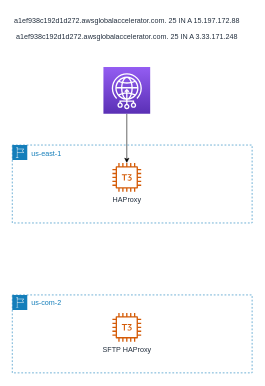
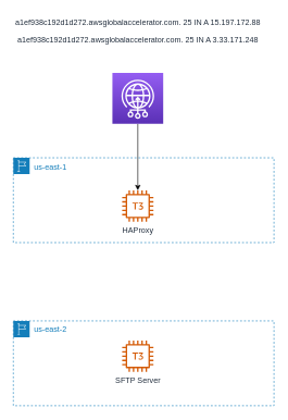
  <mxCell id="0" />
  <mxCell id="1" parent="0" />
  <mxCell id="2" style="edgeStyle=orthogonalEdgeStyle;rounded=0;orthogonalLoop=1;jettySize=auto;html=1;" edge="1" parent="1" source="3" target="5"><mxGeometry relative="1" as="geometry" /></mxCell>
  <mxCell id="3" value="&lt;br&gt;&lt;p class=&quot;p1&quot;&gt;a1ef938c192d1d272.awsglobalaccelerator.com. 25 IN A 15.197.172.88&lt;/p&gt;&lt;p class=&quot;p1&quot;&gt;a1ef938c192d1d272.awsglobalaccelerator.com. 25 IN A 3.33.171.248&lt;/p&gt;&lt;br&gt;&lt;br&gt;" style="sketch=0;points=[[0,0,0],[0.25,0,0],[0.5,0,0],[0.75,0,0],[1,0,0],[0,1,0],[0.25,1,0],[0.5,1,0],[0.75,1,0],[1,1,0],[0,0.25,0],[0,0.5,0],[0,0.75,0],[1,0.25,0],[1,0.5,0],[1,0.75,0]];outlineConnect=0;fontColor=#232F3E;gradientColor=#945DF2;gradientDirection=north;fillColor=#5A30B5;strokeColor=#ffffff;dashed=0;verticalLabelPosition=top;verticalAlign=bottom;align=center;html=1;fontSize=12;fontStyle=0;aspect=fixed;shape=mxgraph.aws4.resourceIcon;resIcon=mxgraph.aws4.global_accelerator;labelPosition=center;" vertex="1" parent="1"><mxGeometry x="172" y="20" width="78" height="78" as="geometry" /></mxCell>
  <mxCell id="4" value="us-east-1" style="points=[[0,0],[0.25,0],[0.5,0],[0.75,0],[1,0],[1,0.25],[1,0.5],[1,0.75],[1,1],[0.75,1],[0.5,1],[0.25,1],[0,1],[0,0.75],[0,0.5],[0,0.25]];outlineConnect=0;gradientColor=none;html=1;whiteSpace=wrap;fontSize=12;fontStyle=0;container=1;pointerEvents=0;collapsible=0;recursiveResize=0;shape=mxgraph.aws4.group;grIcon=mxgraph.aws4.group_region;strokeColor=#147EBA;fillColor=none;verticalAlign=top;align=left;spacingLeft=30;fontColor=#147EBA;dashed=1;" vertex="1" parent="1"><mxGeometry x="20" y="150" width="400" height="130" as="geometry" /></mxCell>
- <mxCell id="5" value="HAProxy" style="sketch=0;outlineConnect=0;fontColor=#232F3E;gradientColor=none;fillColor=#D45B07;strokeColor=none;dashed=0;verticalLabelPosition=bottom;verticalAlign=top;align=center;html=1;fontSize=12;fontStyle=0;aspect=fixed;pointerEvents=1;shape=mxgraph.aws4.t3_instance;" vertex="1" parent="4"><mxGeometry x="167" y="30" width="48" height="48" as="geometry" /></mxCell>
- <mxCell id="6" value="us-com-2" style="points=[[0,0],[0.25,0],[0.5,0],[0.75,0],[1,0],[1,0.25],[1,0.5],[1,0.75],[1,1],[0.75,1],[0.5,1],[0.25,1],[0,1],[0,0.75],[0,0.5],[0,0.25]];outlineConnect=0;gradientColor=none;html=1;whiteSpace=wrap;fontSize=12;fontStyle=0;container=1;pointerEvents=0;collapsible=0;recursiveResize=0;shape=mxgraph.aws4.group;grIcon=mxgraph.aws4.group_region;strokeColor=#147EBA;fillColor=none;verticalAlign=top;align=left;spacingLeft=30;fontColor=#147EBA;dashed=1;" vertex="1" parent="1"><mxGeometry x="20" y="400" width="400" height="130" as="geometry" /></mxCell>
- <mxCell id="7" value="SFTP HAProxy" style="sketch=0;outlineConnect=0;fontColor=#232F3E;gradientColor=none;fillColor=#D45B07;strokeColor=none;dashed=0;verticalLabelPosition=bottom;verticalAlign=top;align=center;html=1;fontSize=12;fontStyle=0;aspect=fixed;pointerEvents=1;shape=mxgraph.aws4.t3_instance;" vertex="1" parent="6"><mxGeometry x="167" y="30" width="48" height="48" as="geometry" /></mxCell>
+ <mxCell id="5" value="HAProxy" style="sketch=0;outlineConnect=0;fontColor=#232F3E;gradientColor=none;fillColor=#D45B07;strokeColor=none;dashed=0;verticalLabelPosition=bottom;verticalAlign=top;align=center;html=1;fontSize=12;fontStyle=0;aspect=fixed;pointerEvents=1;shape=mxgraph.aws4.t3_instance;" vertex="1" parent="4"><mxGeometry x="167" y="50" width="48" height="48" as="geometry" /></mxCell>
+ <mxCell id="6" value="us-east-2" style="points=[[0,0],[0.25,0],[0.5,0],[0.75,0],[1,0],[1,0.25],[1,0.5],[1,0.75],[1,1],[0.75,1],[0.5,1],[0.25,1],[0,1],[0,0.75],[0,0.5],[0,0.25]];outlineConnect=0;gradientColor=none;html=1;whiteSpace=wrap;fontSize=12;fontStyle=0;container=1;pointerEvents=0;collapsible=0;recursiveResize=0;shape=mxgraph.aws4.group;grIcon=mxgraph.aws4.group_region;strokeColor=#147EBA;fillColor=none;verticalAlign=top;align=left;spacingLeft=30;fontColor=#147EBA;dashed=1;" vertex="1" parent="1"><mxGeometry x="20" y="400" width="400" height="130" as="geometry" /></mxCell>
+ <mxCell id="7" value="SFTP Server" style="sketch=0;outlineConnect=0;fontColor=#232F3E;gradientColor=none;fillColor=#D45B07;strokeColor=none;dashed=0;verticalLabelPosition=bottom;verticalAlign=top;align=center;html=1;fontSize=12;fontStyle=0;aspect=fixed;pointerEvents=1;shape=mxgraph.aws4.t3_instance;" vertex="1" parent="6"><mxGeometry x="167" y="30" width="48" height="48" as="geometry" /></mxCell>
